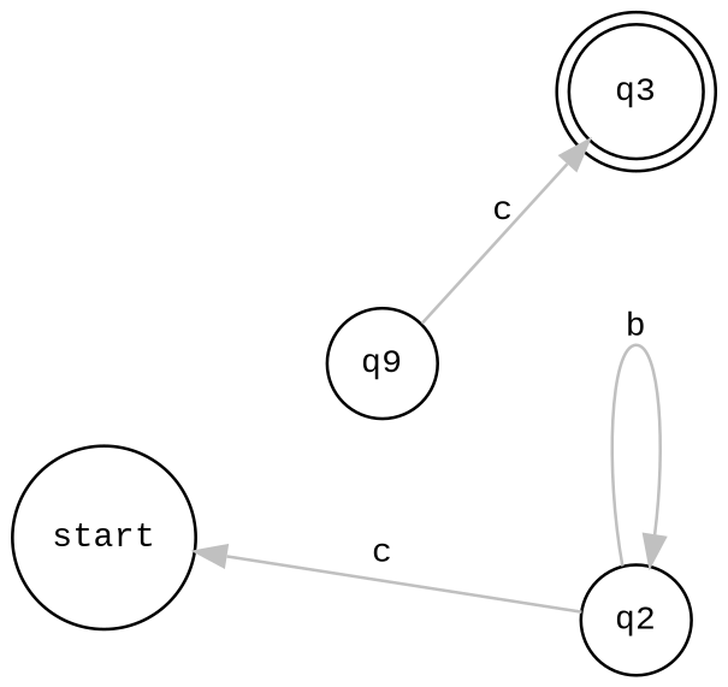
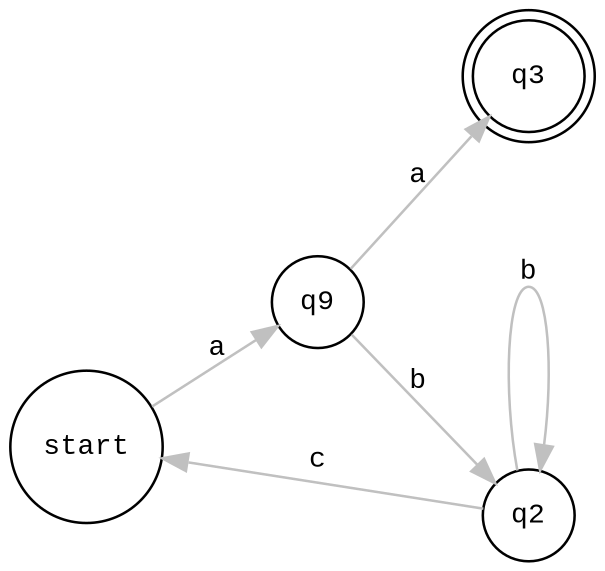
  digraph {
    fontname="Liberation Mono"
    labelfontcolor=red
    nodesep=1.0
    rankdir=LR
    node [fontname="Liberation Mono" fontsize=11 shape=circle]
    edge [color=grey fontname="Liberation Mono" fontsize=11]
    n1 [label=start]
    n2 [label=q9]
    n3 [label=q2]
    n4 [label=q3 shape=doublecircle]
-   n2 -> n4 [label=c]
+   n1 -> n2 [label=a]
+   n2 -> n3 [label=b]
+   n2 -> n4 [label=a]
    n3 -> n1 [label=c]
    n3 -> n3 [label=b]
  }
